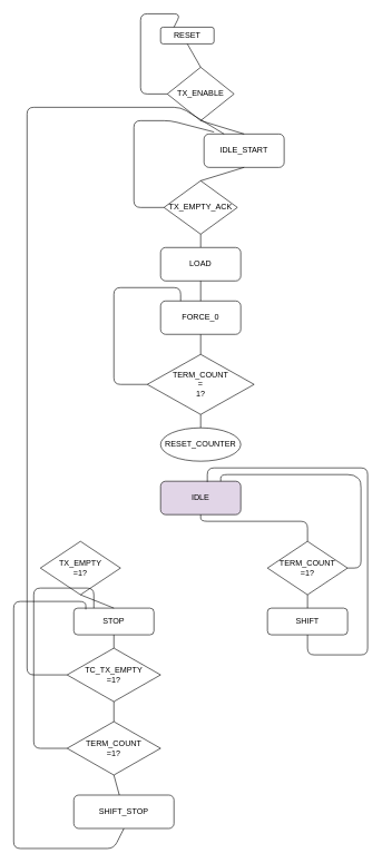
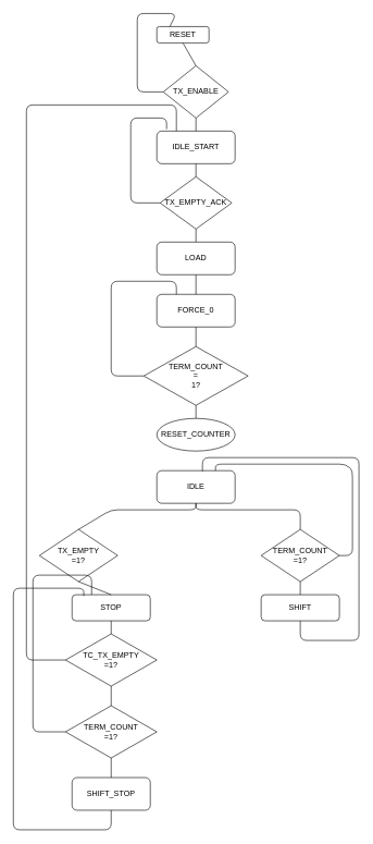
  <mxCell id="0" />
  <mxCell id="1" parent="0" />
  <mxCell id="2" value="RESET" style="rounded=1;whiteSpace=wrap;html=1;" vertex="1" parent="1"><mxGeometry x="240" y="40" width="80" height="25" as="geometry" /></mxCell>
  <mxCell id="3" value="TX_ENABLE" style="rhombus;whiteSpace=wrap;html=1;" vertex="1" parent="1"><mxGeometry x="250" y="100" width="100" height="80" as="geometry" /></mxCell>
  <mxCell id="4" value="" style="endArrow=none;html=1;entryX=0.5;entryY=1;entryDx=0;entryDy=0;exitX=0.5;exitY=0;exitDx=0;exitDy=0;" edge="1" parent="1" source="3" target="2"><mxGeometry width="50" height="50" relative="1" as="geometry"><mxPoint x="280" y="260" as="sourcePoint" /><mxPoint x="330" y="210" as="targetPoint" /></mxGeometry></mxCell>
  <mxCell id="5" value="" style="endArrow=none;html=1;entryX=0;entryY=0.5;entryDx=0;entryDy=0;exitX=0.25;exitY=0;exitDx=0;exitDy=0;" edge="1" parent="1" source="2" target="3"><mxGeometry width="50" height="50" relative="1" as="geometry"><mxPoint x="260" y="0" as="sourcePoint" /><mxPoint x="330" y="210" as="targetPoint" /><Array as="points"><mxPoint x="270" y="20" /><mxPoint x="210" y="20" /><mxPoint x="210" y="140" /></Array></mxGeometry></mxCell>
  <mxCell id="6" value="TX_EMPTY_ACK" style="rhombus;whiteSpace=wrap;html=1;" vertex="1" parent="1"><mxGeometry x="245" y="270" width="110" height="80" as="geometry" /></mxCell>
- <mxCell id="7" value="IDLE_START" style="rounded=1;whiteSpace=wrap;html=1;" vertex="1" parent="1"><mxGeometry x="305" y="200" width="120" height="50" as="geometry" /></mxCell>
+ <mxCell id="7" value="IDLE_START" style="rounded=1;whiteSpace=wrap;html=1;" vertex="1" parent="1"><mxGeometry x="240" y="200" width="120" height="50" as="geometry" /></mxCell>
  <mxCell id="8" value="" style="endArrow=none;html=1;entryX=0.5;entryY=1;entryDx=0;entryDy=0;exitX=0.5;exitY=0;exitDx=0;exitDy=0;" edge="1" parent="1" source="7" target="3"><mxGeometry width="50" height="50" relative="1" as="geometry"><mxPoint x="280" y="260" as="sourcePoint" /><mxPoint x="330" y="210" as="targetPoint" /></mxGeometry></mxCell>
  <mxCell id="9" value="" style="endArrow=none;html=1;entryX=0.5;entryY=1;entryDx=0;entryDy=0;exitX=0.5;exitY=0;exitDx=0;exitDy=0;" edge="1" parent="1" source="6" target="7"><mxGeometry width="50" height="50" relative="1" as="geometry"><mxPoint x="280" y="260" as="sourcePoint" /><mxPoint x="330" y="210" as="targetPoint" /></mxGeometry></mxCell>
  <mxCell id="10" value="" style="endArrow=none;html=1;entryX=0;entryY=0.5;entryDx=0;entryDy=0;exitX=0.125;exitY=-0.06;exitDx=0;exitDy=0;exitPerimeter=0;" edge="1" parent="1" source="7" target="6"><mxGeometry width="50" height="50" relative="1" as="geometry"><mxPoint x="220" y="170" as="sourcePoint" /><mxPoint x="330" y="210" as="targetPoint" /><Array as="points"><mxPoint x="255" y="180" /><mxPoint x="200" y="180" /><mxPoint x="200" y="310" /></Array></mxGeometry></mxCell>
  <mxCell id="11" value="" style="endArrow=none;html=1;entryX=0.5;entryY=1;entryDx=0;entryDy=0;" edge="1" parent="1" target="6"><mxGeometry width="50" height="50" relative="1" as="geometry"><mxPoint x="300" y="370" as="sourcePoint" /><mxPoint x="330" y="360" as="targetPoint" /></mxGeometry></mxCell>
  <mxCell id="12" value="LOAD" style="rounded=1;whiteSpace=wrap;html=1;" vertex="1" parent="1"><mxGeometry x="240" y="370" width="120" height="50" as="geometry" /></mxCell>
  <mxCell id="13" value="FORCE_0" style="rounded=1;whiteSpace=wrap;html=1;" vertex="1" parent="1"><mxGeometry x="240" y="450" width="120" height="50" as="geometry" /></mxCell>
  <mxCell id="14" value="" style="endArrow=none;html=1;entryX=0.5;entryY=1;entryDx=0;entryDy=0;exitX=0.5;exitY=0;exitDx=0;exitDy=0;" edge="1" parent="1" source="13" target="12"><mxGeometry width="50" height="50" relative="1" as="geometry"><mxPoint x="280" y="490" as="sourcePoint" /><mxPoint x="330" y="440" as="targetPoint" /></mxGeometry></mxCell>
  <mxCell id="15" value="TERM_COUNT&lt;br&gt;=&lt;br&gt;1?" style="rhombus;whiteSpace=wrap;html=1;" vertex="1" parent="1"><mxGeometry x="220" y="530" width="160" height="90" as="geometry" /></mxCell>
  <mxCell id="16" value="" style="endArrow=none;html=1;entryX=0.5;entryY=1;entryDx=0;entryDy=0;exitX=0.5;exitY=0;exitDx=0;exitDy=0;" edge="1" parent="1" source="15" target="13"><mxGeometry width="50" height="50" relative="1" as="geometry"><mxPoint x="280" y="620" as="sourcePoint" /><mxPoint x="330" y="570" as="targetPoint" /></mxGeometry></mxCell>
  <mxCell id="17" value="" style="endArrow=none;html=1;entryX=0;entryY=0.5;entryDx=0;entryDy=0;exitX=0.25;exitY=0;exitDx=0;exitDy=0;" edge="1" parent="1" source="13" target="15"><mxGeometry width="50" height="50" relative="1" as="geometry"><mxPoint x="270" y="430" as="sourcePoint" /><mxPoint x="330" y="570" as="targetPoint" /><Array as="points"><mxPoint x="270" y="430" /><mxPoint x="170" y="430" /><mxPoint x="170" y="575" /></Array></mxGeometry></mxCell>
  <mxCell id="18" value="RESET_COUNTER" style="ellipse;whiteSpace=wrap;html=1;" vertex="1" parent="1"><mxGeometry x="240" y="640" width="120" height="50" as="geometry" /></mxCell>
  <mxCell id="19" value="" style="endArrow=none;html=1;entryX=0.5;entryY=1;entryDx=0;entryDy=0;exitX=0.5;exitY=0;exitDx=0;exitDy=0;" edge="1" parent="1" source="18" target="15"><mxGeometry width="50" height="50" relative="1" as="geometry"><mxPoint x="280" y="700" as="sourcePoint" /><mxPoint x="330" y="650" as="targetPoint" /></mxGeometry></mxCell>
- <mxCell id="20" value="IDLE" style="rounded=1;whiteSpace=wrap;html=1;fillColor=#e1d5e7;" vertex="1" parent="1"><mxGeometry x="240" y="720" width="120" height="50" as="geometry" /></mxCell>
+ <mxCell id="20" value="IDLE" style="rounded=1;whiteSpace=wrap;html=1;" vertex="1" parent="1"><mxGeometry x="240" y="720" width="120" height="50" as="geometry" /></mxCell>
  <mxCell id="21" value="TX_EMPTY&lt;br&gt;=1?" style="rhombus;whiteSpace=wrap;html=1;" vertex="1" parent="1"><mxGeometry x="60" y="810" width="120" height="80" as="geometry" /></mxCell>
+ <mxCell id="22" value="" style="endArrow=none;html=1;exitX=0.5;exitY=1;exitDx=0;exitDy=0;entryX=0.5;entryY=0;entryDx=0;entryDy=0;" edge="1" parent="1" source="20" target="21"><mxGeometry width="50" height="50" relative="1" as="geometry"><mxPoint x="280" y="770" as="sourcePoint" /><mxPoint x="330" y="720" as="targetPoint" /><Array as="points"><mxPoint x="300" y="780" /><mxPoint x="170" y="780" /></Array></mxGeometry></mxCell>
  <mxCell id="23" value="" style="endArrow=none;html=1;entryX=0.5;entryY=1;entryDx=0;entryDy=0;" edge="1" parent="1" target="20"><mxGeometry width="50" height="50" relative="1" as="geometry"><mxPoint x="460" y="810" as="sourcePoint" /><mxPoint x="330" y="870" as="targetPoint" /><Array as="points"><mxPoint x="460" y="780" /><mxPoint x="300" y="780" /></Array></mxGeometry></mxCell>
  <mxCell id="24" value="TERM_COUNT&lt;br&gt;=1?" style="rhombus;whiteSpace=wrap;html=1;" vertex="1" parent="1"><mxGeometry x="400" y="810" width="120" height="80" as="geometry" /></mxCell>
  <mxCell id="25" value="STOP" style="rounded=1;whiteSpace=wrap;html=1;" vertex="1" parent="1"><mxGeometry x="110" y="910" width="120" height="40" as="geometry" /></mxCell>
  <mxCell id="26" value="SHIFT" style="rounded=1;whiteSpace=wrap;html=1;" vertex="1" parent="1"><mxGeometry x="400" y="910" width="120" height="40" as="geometry" /></mxCell>
  <mxCell id="27" value="" style="endArrow=none;html=1;exitX=0.5;exitY=1;exitDx=0;exitDy=0;entryX=0.5;entryY=0;entryDx=0;entryDy=0;" edge="1" parent="1" source="21" target="25"><mxGeometry width="50" height="50" relative="1" as="geometry"><mxPoint x="280" y="830" as="sourcePoint" /><mxPoint x="330" y="780" as="targetPoint" /></mxGeometry></mxCell>
  <mxCell id="28" value="" style="endArrow=none;html=1;entryX=0.5;entryY=1;entryDx=0;entryDy=0;exitX=0.5;exitY=0;exitDx=0;exitDy=0;" edge="1" parent="1" source="26" target="24"><mxGeometry width="50" height="50" relative="1" as="geometry"><mxPoint x="280" y="830" as="sourcePoint" /><mxPoint x="330" y="780" as="targetPoint" /></mxGeometry></mxCell>
  <mxCell id="29" value="" style="endArrow=none;html=1;entryX=0.5;entryY=1;entryDx=0;entryDy=0;exitX=0.583;exitY=0.02;exitDx=0;exitDy=0;exitPerimeter=0;" edge="1" parent="1" source="20" target="26"><mxGeometry width="50" height="50" relative="1" as="geometry"><mxPoint x="460" y="710" as="sourcePoint" /><mxPoint x="330" y="860" as="targetPoint" /><Array as="points"><mxPoint x="310" y="700" /><mxPoint x="550" y="700" /><mxPoint x="550" y="980" /><mxPoint x="460" y="980" /></Array></mxGeometry></mxCell>
  <mxCell id="30" value="" style="endArrow=none;html=1;entryX=1;entryY=0.5;entryDx=0;entryDy=0;exitX=0.75;exitY=0;exitDx=0;exitDy=0;" edge="1" parent="1" source="20" target="24"><mxGeometry width="50" height="50" relative="1" as="geometry"><mxPoint x="440" y="720" as="sourcePoint" /><mxPoint x="330" y="860" as="targetPoint" /><Array as="points"><mxPoint x="330" y="710" /><mxPoint x="530" y="710" /><mxPoint x="540" y="720" /><mxPoint x="540" y="850" /></Array></mxGeometry></mxCell>
  <mxCell id="31" value="TC_TX_EMPTY&lt;br&gt;=1?" style="rhombus;whiteSpace=wrap;html=1;" vertex="1" parent="1"><mxGeometry x="100" y="970" width="140" height="80" as="geometry" /></mxCell>
  <mxCell id="32" value="" style="endArrow=none;html=1;exitX=0.5;exitY=1;exitDx=0;exitDy=0;entryX=0.5;entryY=0;entryDx=0;entryDy=0;" edge="1" parent="1" source="25" target="31"><mxGeometry width="50" height="50" relative="1" as="geometry"><mxPoint x="280" y="900" as="sourcePoint" /><mxPoint x="330" y="850" as="targetPoint" /></mxGeometry></mxCell>
  <mxCell id="33" value="TERM_COUNT&lt;br&gt;=1?" style="rhombus;whiteSpace=wrap;html=1;" vertex="1" parent="1"><mxGeometry x="100" y="1080" width="140" height="80" as="geometry" /></mxCell>
  <mxCell id="34" value="" style="endArrow=none;html=1;exitX=0.5;exitY=1;exitDx=0;exitDy=0;entryX=0.5;entryY=0;entryDx=0;entryDy=0;" edge="1" parent="1" source="31" target="33"><mxGeometry width="50" height="50" relative="1" as="geometry"><mxPoint x="280" y="1050" as="sourcePoint" /><mxPoint x="330" y="1000" as="targetPoint" /></mxGeometry></mxCell>
  <mxCell id="35" value="" style="endArrow=none;html=1;exitX=0;exitY=0.5;exitDx=0;exitDy=0;entryX=0.25;entryY=0;entryDx=0;entryDy=0;" edge="1" parent="1" source="31" target="7"><mxGeometry width="50" height="50" relative="1" as="geometry"><mxPoint x="280" y="1050" as="sourcePoint" /><mxPoint x="190" y="140" as="targetPoint" /><Array as="points"><mxPoint x="40" y="1010" /><mxPoint x="40" y="160" /><mxPoint x="270" y="160" /></Array></mxGeometry></mxCell>
- <mxCell id="36" value="SHIFT_STOP" style="rounded=1;whiteSpace=wrap;html=1;" vertex="1" parent="1"><mxGeometry x="110" y="1190" width="150" height="50" as="geometry" /></mxCell>
+ <mxCell id="36" value="SHIFT_STOP" style="rounded=1;whiteSpace=wrap;html=1;" vertex="1" parent="1"><mxGeometry x="110" y="1190" width="120" height="50" as="geometry" /></mxCell>
  <mxCell id="37" value="" style="endArrow=none;html=1;entryX=0.5;entryY=1;entryDx=0;entryDy=0;" edge="1" parent="1" source="36" target="33"><mxGeometry width="50" height="50" relative="1" as="geometry"><mxPoint x="280" y="1200" as="sourcePoint" /><mxPoint x="330" y="1150" as="targetPoint" /></mxGeometry></mxCell>
  <mxCell id="38" value="" style="endArrow=none;html=1;entryX=0;entryY=0.5;entryDx=0;entryDy=0;exitX=0.25;exitY=0;exitDx=0;exitDy=0;" edge="1" parent="1" source="25" target="33"><mxGeometry width="50" height="50" relative="1" as="geometry"><mxPoint x="100" y="870" as="sourcePoint" /><mxPoint x="330" y="1070" as="targetPoint" /><Array as="points"><mxPoint x="140" y="880" /><mxPoint x="50" y="880" /><mxPoint x="50" y="1120" /></Array></mxGeometry></mxCell>
  <mxCell id="39" value="" style="endArrow=none;html=1;exitX=0.5;exitY=1;exitDx=0;exitDy=0;entryX=0.15;entryY=0.05;entryDx=0;entryDy=0;entryPerimeter=0;" edge="1" parent="1" source="36" target="25"><mxGeometry width="50" height="50" relative="1" as="geometry"><mxPoint x="280" y="1200" as="sourcePoint" /><mxPoint x="100" y="900" as="targetPoint" /><Array as="points"><mxPoint x="170" y="1270" /><mxPoint x="20" y="1270" /><mxPoint x="20" y="900" /><mxPoint x="128" y="900" /></Array></mxGeometry></mxCell>
